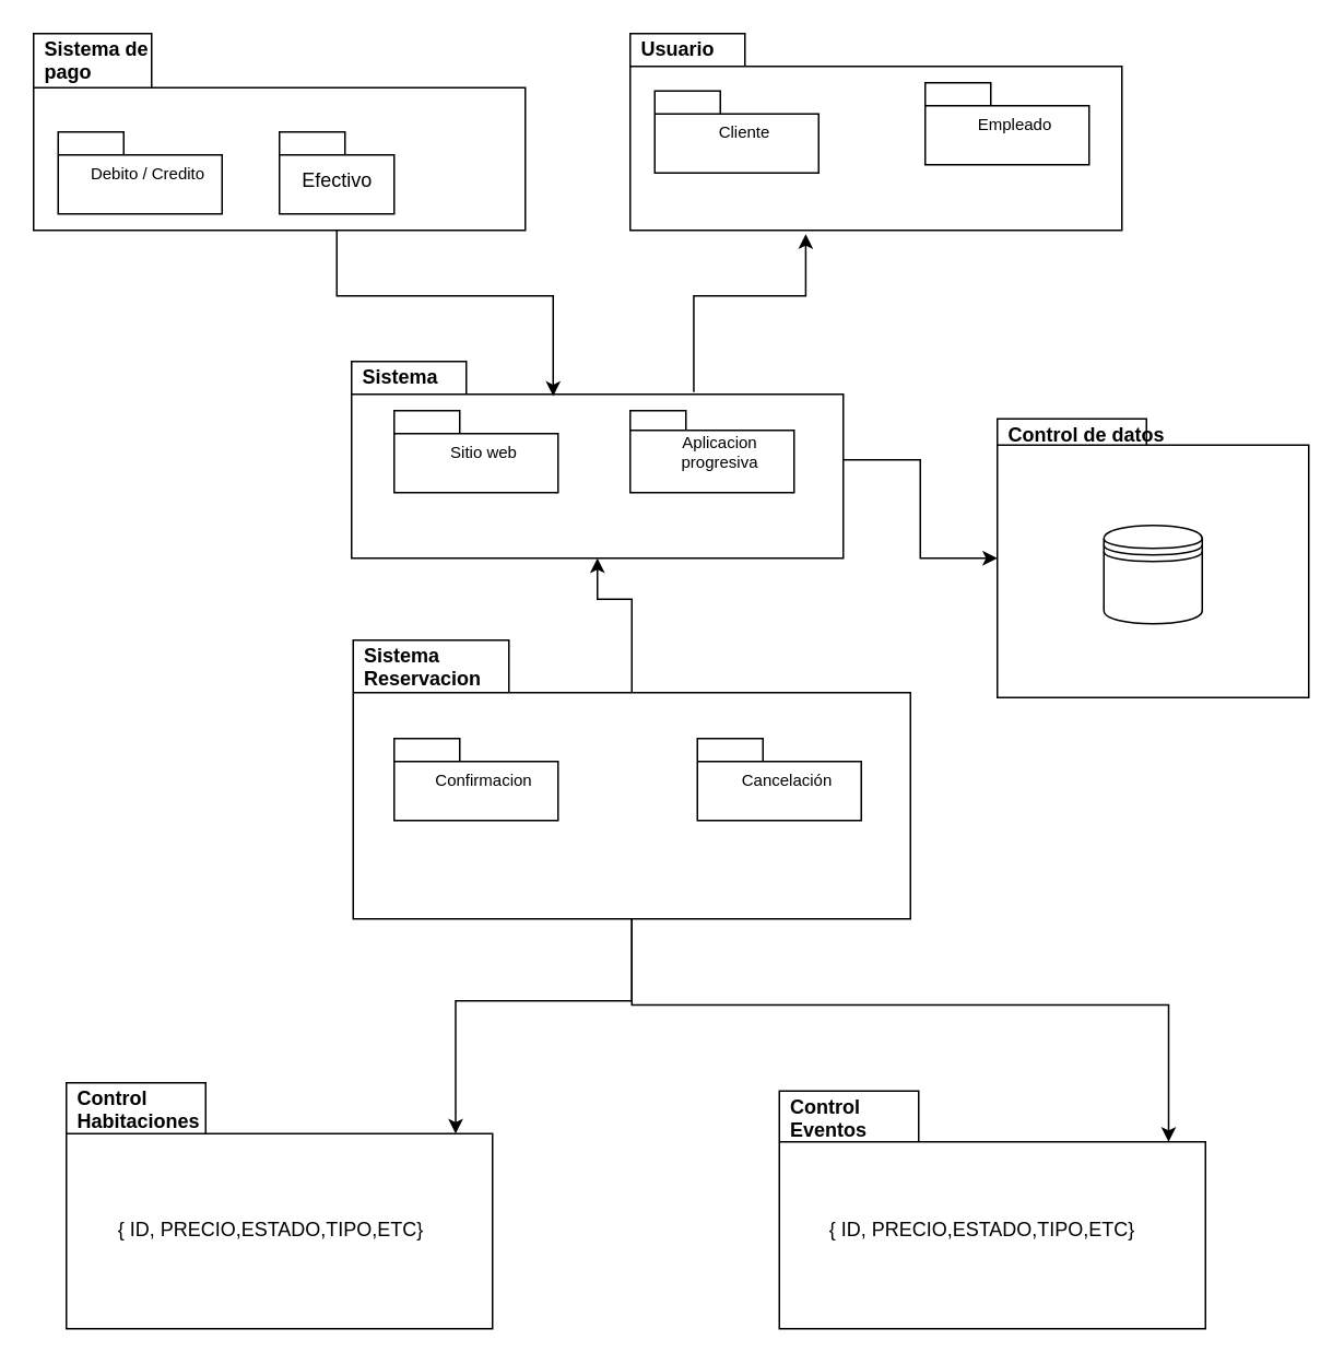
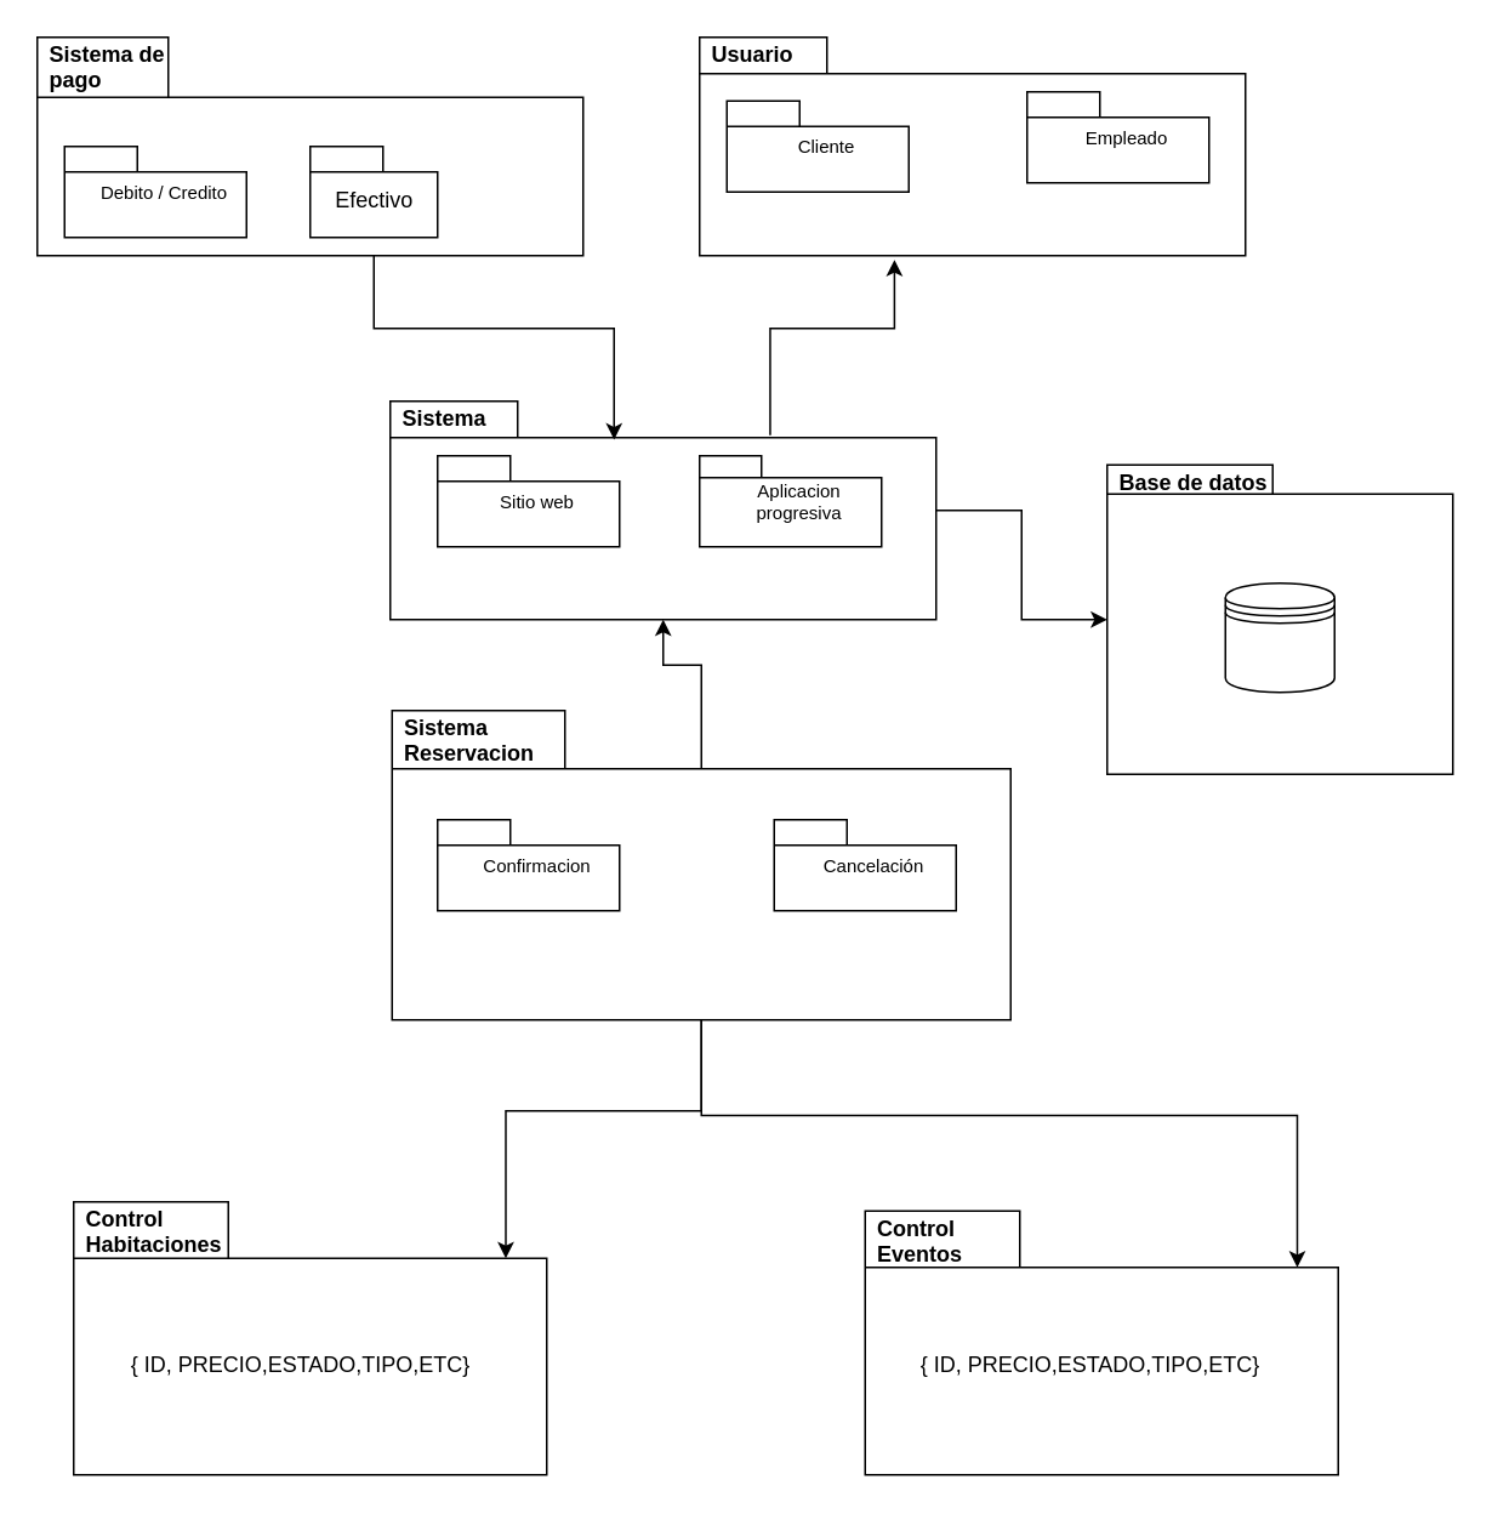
  <mxCell id="0" />
  <mxCell id="1" parent="0" />
  <mxCell id="2" style="edgeStyle=orthogonalEdgeStyle;rounded=0;orthogonalLoop=1;jettySize=auto;html=1;entryX=0;entryY=0;entryDx=237.5;entryDy=31;entryPerimeter=0;" edge="1" parent="1" source="5" target="11"><mxGeometry relative="1" as="geometry"><mxPoint x="145" y="680" as="targetPoint" /></mxGeometry></mxCell>
  <mxCell id="3" style="edgeStyle=orthogonalEdgeStyle;rounded=0;orthogonalLoop=1;jettySize=auto;html=1;entryX=0;entryY=0;entryDx=237.5;entryDy=31;entryPerimeter=0;" edge="1" parent="1" source="5" target="18"><mxGeometry relative="1" as="geometry" /></mxCell>
  <mxCell id="4" style="edgeStyle=orthogonalEdgeStyle;rounded=0;orthogonalLoop=1;jettySize=auto;html=1;exitX=0.5;exitY=0.195;exitDx=0;exitDy=0;exitPerimeter=0;" edge="1" parent="1" source="5" target="14"><mxGeometry relative="1" as="geometry" /></mxCell>
  <mxCell id="5" value="&lt;b&gt;Sistema&lt;br&gt;Reservacion&lt;/b&gt;" style="shape=folder;xSize=90;align=left;spacingLeft=10;align=left;verticalAlign=top;spacingLeft=5;spacingTop=-4;tabWidth=95;tabHeight=32;tabPosition=left;html=1;strokeWidth=1;recursiveResize=0;" vertex="1" parent="1"><mxGeometry x="215" y="390" width="340" height="170" as="geometry" /></mxCell>
  <mxCell id="6" value="Confirmacion" style="strokeColor=inherit;fillColor=inherit;gradientColor=inherit;shape=folder;spacingLeft=10;tabWidth=40;tabHeight=14;tabPosition=left;fontSize=10;html=1;whiteSpace=wrap;" vertex="1" parent="5"><mxGeometry x="25" y="60" width="100" height="50" as="geometry" /></mxCell>
  <mxCell id="7" value="Cancelación" style="strokeColor=inherit;fillColor=inherit;gradientColor=inherit;shape=folder;spacingLeft=10;tabWidth=40;tabHeight=14;tabPosition=left;fontSize=10;html=1;whiteSpace=wrap;" vertex="1" parent="5"><mxGeometry x="210" y="60" width="100" height="50" as="geometry" /></mxCell>
  <mxCell id="8" value="&lt;b&gt;Usuario&lt;/b&gt;" style="shape=folder;xSize=90;align=left;spacingLeft=10;align=left;verticalAlign=top;spacingLeft=5;spacingTop=-4;tabWidth=70;tabHeight=20;tabPosition=left;html=1;strokeWidth=1;recursiveResize=0;" vertex="1" parent="1"><mxGeometry x="384" y="20" width="300" height="120" as="geometry" /></mxCell>
  <mxCell id="9" value="Cliente" style="strokeColor=inherit;fillColor=inherit;gradientColor=inherit;shape=folder;spacingLeft=10;tabWidth=40;tabHeight=14;tabPosition=left;fontSize=10;html=1;whiteSpace=wrap;" vertex="1" parent="8"><mxGeometry x="15" y="35" width="100" height="50" as="geometry" /></mxCell>
  <mxCell id="10" value="Empleado" style="strokeColor=inherit;fillColor=inherit;gradientColor=inherit;shape=folder;spacingLeft=10;tabWidth=40;tabHeight=14;tabPosition=left;fontSize=10;html=1;whiteSpace=wrap;" vertex="1" parent="8"><mxGeometry x="180" y="30" width="100" height="50" as="geometry" /></mxCell>
  <mxCell id="11" value="&lt;b&gt;Control&lt;br&gt;Habitaciones&lt;br&gt;&lt;/b&gt;" style="shape=folder;xSize=90;align=left;spacingLeft=10;align=left;verticalAlign=top;spacingLeft=5;spacingTop=-4;tabWidth=85;tabHeight=31;tabPosition=left;html=1;strokeWidth=1;recursiveResize=0;" vertex="1" parent="1"><mxGeometry x="40" y="660" width="260" height="150" as="geometry" /></mxCell>
  <mxCell id="12" style="edgeStyle=orthogonalEdgeStyle;rounded=0;orthogonalLoop=1;jettySize=auto;html=1;" edge="1" parent="1" source="14" target="20"><mxGeometry relative="1" as="geometry" /></mxCell>
  <mxCell id="13" style="edgeStyle=orthogonalEdgeStyle;rounded=0;orthogonalLoop=1;jettySize=auto;html=1;entryX=0.357;entryY=1.019;entryDx=0;entryDy=0;entryPerimeter=0;exitX=0.696;exitY=0.156;exitDx=0;exitDy=0;exitPerimeter=0;" edge="1" parent="1" source="14" target="8"><mxGeometry relative="1" as="geometry" /></mxCell>
  <mxCell id="14" value="&lt;b&gt;Sistema&lt;/b&gt;" style="shape=folder;xSize=90;align=left;spacingLeft=10;align=left;verticalAlign=top;spacingLeft=5;spacingTop=-4;tabWidth=70;tabHeight=20;tabPosition=left;html=1;strokeWidth=1;recursiveResize=0;" vertex="1" parent="1"><mxGeometry x="214" y="220" width="300" height="120" as="geometry" /></mxCell>
  <mxCell id="15" value="Sitio web" style="strokeColor=inherit;fillColor=inherit;gradientColor=inherit;shape=folder;spacingLeft=10;tabWidth=40;tabHeight=14;tabPosition=left;fontSize=10;html=1;whiteSpace=wrap;" vertex="1" parent="14"><mxGeometry x="26" y="30" width="100" height="50" as="geometry" /></mxCell>
  <mxCell id="16" value="Aplicacion progresiva" style="strokeColor=inherit;fillColor=inherit;gradientColor=inherit;shape=folder;spacingLeft=10;tabWidth=34;tabHeight=12;tabPosition=left;fontSize=10;html=1;whiteSpace=wrap;" vertex="1" parent="14"><mxGeometry x="170" y="30" width="100" height="50" as="geometry" /></mxCell>
  <mxCell id="17" value="&lt;h4&gt;&lt;span style=&quot;font-weight: 400&quot;&gt;{ ID, PRECIO,&lt;/span&gt;&lt;span style=&quot;font-weight: normal&quot;&gt;ESTADO,TIPO,ETC}&lt;/span&gt;&lt;/h4&gt;" style="text;html=1;strokeColor=none;fillColor=none;align=center;verticalAlign=middle;whiteSpace=wrap;rounded=0;" vertex="1" parent="1"><mxGeometry x="45" y="710" width="240" height="80" as="geometry" /></mxCell>
  <mxCell id="18" value="&lt;b&gt;Control&lt;br&gt;Eventos&lt;br&gt;&lt;/b&gt;" style="shape=folder;xSize=90;align=left;spacingLeft=10;align=left;verticalAlign=top;spacingLeft=5;spacingTop=-4;tabWidth=85;tabHeight=31;tabPosition=left;html=1;strokeWidth=1;recursiveResize=0;" vertex="1" parent="1"><mxGeometry x="475" y="665" width="260" height="145" as="geometry" /></mxCell>
  <mxCell id="19" value="&lt;h4&gt;&lt;span style=&quot;font-weight: 400&quot;&gt;{ ID, PRECIO,&lt;/span&gt;&lt;span style=&quot;font-weight: normal&quot;&gt;ESTADO,TIPO,ETC}&lt;/span&gt;&lt;/h4&gt;" style="text;html=1;strokeColor=none;fillColor=none;align=center;verticalAlign=middle;whiteSpace=wrap;rounded=0;" vertex="1" parent="1"><mxGeometry x="479" y="710" width="240" height="80" as="geometry" /></mxCell>
- <mxCell id="20" value="&lt;b&gt;Control de datos&lt;br&gt;&lt;/b&gt;" style="shape=folder;xSize=90;align=left;spacingLeft=10;align=left;verticalAlign=top;spacingLeft=5;spacingTop=-4;tabWidth=91;tabHeight=16;tabPosition=left;html=1;strokeWidth=1;recursiveResize=0;" vertex="1" parent="1"><mxGeometry x="608" y="255" width="190" height="170" as="geometry" /></mxCell>
+ <mxCell id="20" value="&lt;b&gt;Base de datos&lt;br&gt;&lt;/b&gt;" style="shape=folder;xSize=90;align=left;spacingLeft=10;align=left;verticalAlign=top;spacingLeft=5;spacingTop=-4;tabWidth=91;tabHeight=16;tabPosition=left;html=1;strokeWidth=1;recursiveResize=0;" vertex="1" parent="1"><mxGeometry x="608" y="255" width="190" height="170" as="geometry" /></mxCell>
  <mxCell id="21" value="" style="shape=datastore;whiteSpace=wrap;html=1;" vertex="1" parent="1"><mxGeometry x="673" y="320" width="60" height="60" as="geometry" /></mxCell>
  <mxCell id="22" value="&lt;b&gt;Sistema de&lt;br&gt;pago&lt;br&gt;&lt;/b&gt;" style="shape=folder;xSize=90;align=left;spacingLeft=10;align=left;verticalAlign=top;spacingLeft=5;spacingTop=-4;tabWidth=72;tabHeight=33;tabPosition=left;html=1;strokeWidth=1;recursiveResize=0;" vertex="1" parent="1"><mxGeometry x="20" y="20" width="300" height="120" as="geometry" /></mxCell>
  <mxCell id="23" value="Debito / Credito" style="strokeColor=inherit;fillColor=inherit;gradientColor=inherit;shape=folder;spacingLeft=10;tabWidth=40;tabHeight=14;tabPosition=left;fontSize=10;html=1;whiteSpace=wrap;" vertex="1" parent="22"><mxGeometry x="15" y="60" width="100" height="50" as="geometry" /></mxCell>
  <mxCell id="24" value="&lt;span style=&quot;font-weight: 400&quot;&gt;Efectivo&lt;/span&gt;" style="shape=folder;fontStyle=1;spacingTop=10;tabWidth=40;tabHeight=14;tabPosition=left;html=1;" vertex="1" parent="22"><mxGeometry x="150" y="60" width="70" height="50" as="geometry" /></mxCell>
  <mxCell id="25" style="edgeStyle=orthogonalEdgeStyle;rounded=0;orthogonalLoop=1;jettySize=auto;html=1;entryX=0.41;entryY=0.176;entryDx=0;entryDy=0;entryPerimeter=0;" edge="1" parent="1" target="14"><mxGeometry relative="1" as="geometry"><mxPoint x="205" y="140" as="sourcePoint" /><Array as="points"><mxPoint x="205" y="180" /><mxPoint x="337" y="180" /></Array></mxGeometry></mxCell>
